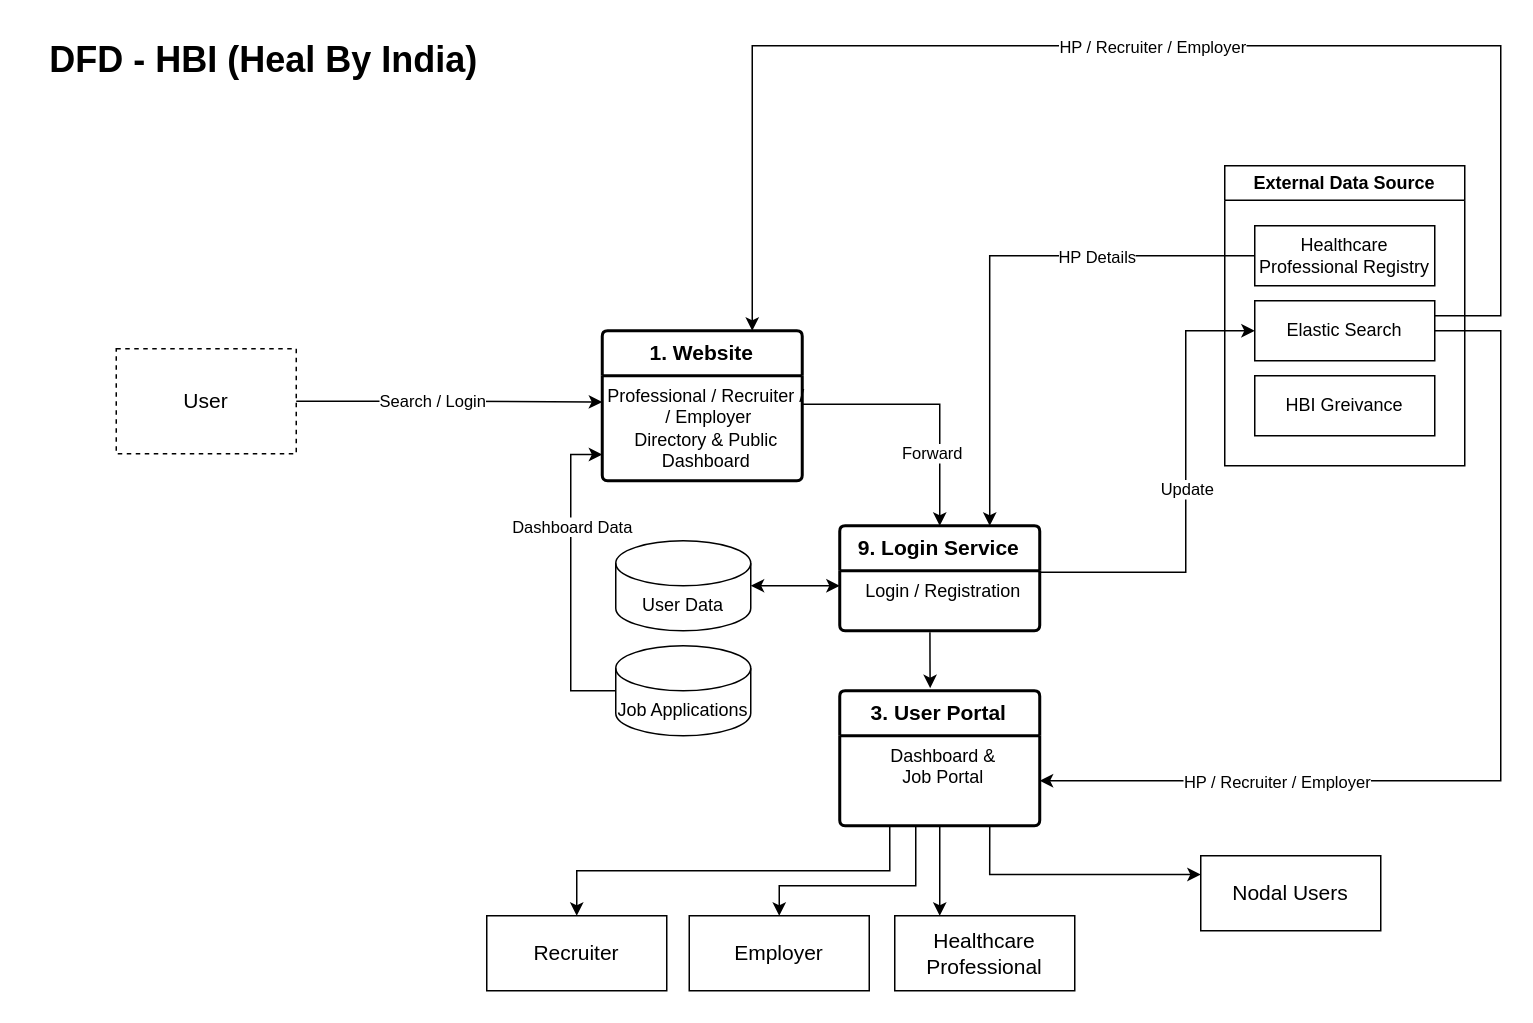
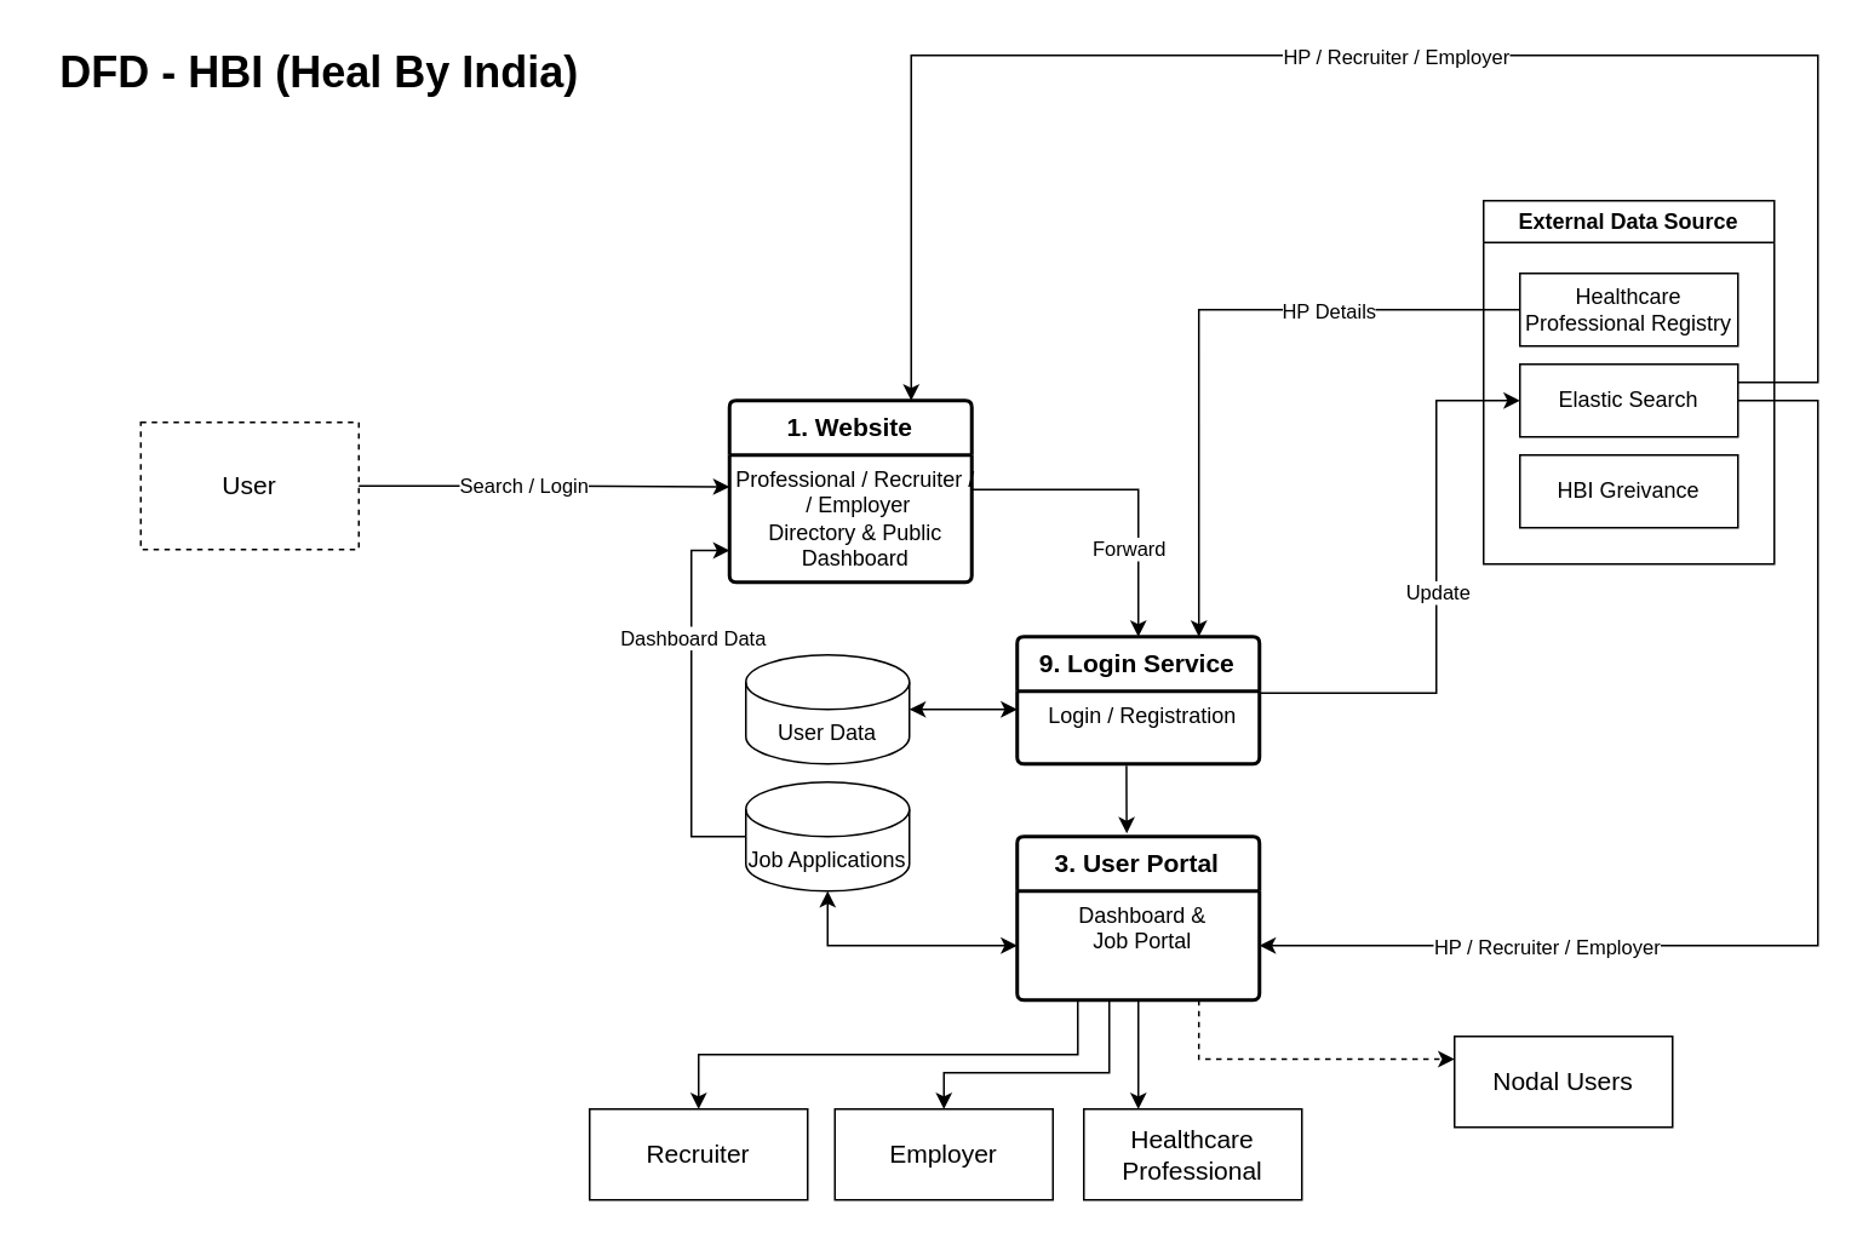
  <mxCell id="0" />
  <mxCell id="1" parent="0" />
  <mxCell id="2" value="&lt;font style=&quot;font-size: 14px;&quot;&gt;&lt;b style=&quot;&quot;&gt;1. Website&lt;/b&gt;&lt;/font&gt;" style="swimlane;childLayout=stackLayout;horizontal=1;startSize=30;horizontalStack=0;rounded=1;fontSize=14;fontStyle=0;strokeWidth=2;resizeParent=0;resizeLast=1;shadow=0;dashed=0;align=center;arcSize=4;whiteSpace=wrap;html=1;" parent="1" vertex="1"><mxGeometry x="401" y="220" width="133.33" height="100" as="geometry" /></mxCell>
  <mxCell id="3" value="Professional / Recruiter /&lt;br&gt;&amp;nbsp;/ Employer&lt;br&gt;Directory &amp;amp; Public &lt;br&gt;Dashboard" style="align=center;strokeColor=none;fillColor=none;spacingLeft=4;fontSize=12;verticalAlign=top;resizable=0;rotatable=0;part=1;html=1;" parent="2" vertex="1"><mxGeometry y="30" width="133.33" height="70" as="geometry" /></mxCell>
  <mxCell id="4" value="&lt;font style=&quot;font-size: 14px;&quot;&gt;User&lt;br&gt;&lt;/font&gt;" style="rounded=0;whiteSpace=wrap;html=1;dashed=1;" parent="1" vertex="1"><mxGeometry x="77" y="232" width="120" height="70" as="geometry" /></mxCell>
  <mxCell id="5" value="" style="endArrow=classic;html=1;rounded=0;edgeStyle=orthogonalEdgeStyle;entryX=0;entryY=0.25;entryDx=0;entryDy=0;" parent="1" target="3" edge="1" source="4"><mxGeometry relative="1" as="geometry"><mxPoint x="196" y="250" as="sourcePoint" /><mxPoint x="426" y="251" as="targetPoint" /></mxGeometry></mxCell>
  <mxCell id="6" value="User Data" style="shape=cylinder3;whiteSpace=wrap;html=1;boundedLbl=1;backgroundOutline=1;size=15;" parent="1" vertex="1"><mxGeometry x="410" y="360" width="90" height="60" as="geometry" /></mxCell>
  <mxCell id="7" value="&lt;font style=&quot;font-size: 14px;&quot;&gt;&lt;b style=&quot;&quot;&gt;9. Login Service&lt;/b&gt;&lt;/font&gt;" style="swimlane;childLayout=stackLayout;horizontal=1;startSize=30;horizontalStack=0;rounded=1;fontSize=14;fontStyle=0;strokeWidth=2;resizeParent=0;resizeLast=1;shadow=0;dashed=0;align=center;arcSize=4;whiteSpace=wrap;html=1;" parent="1" vertex="1"><mxGeometry x="559.33" y="350" width="133.33" height="70" as="geometry" /></mxCell>
  <mxCell id="8" value="Login / Registration" style="align=center;strokeColor=none;fillColor=none;spacingLeft=4;fontSize=12;verticalAlign=top;resizable=0;rotatable=0;part=1;html=1;" parent="7" vertex="1"><mxGeometry y="30" width="133.33" height="40" as="geometry" /></mxCell>
  <mxCell id="9" value="&lt;font style=&quot;font-size: 14px;&quot;&gt;&lt;b style=&quot;&quot;&gt;3. User Portal&lt;/b&gt;&lt;/font&gt;" style="swimlane;childLayout=stackLayout;horizontal=1;startSize=30;horizontalStack=0;rounded=1;fontSize=14;fontStyle=0;strokeWidth=2;resizeParent=0;resizeLast=1;shadow=0;dashed=0;align=center;arcSize=4;whiteSpace=wrap;html=1;" parent="1" vertex="1"><mxGeometry x="559.33" y="460" width="133.33" height="90" as="geometry" /></mxCell>
  <mxCell id="10" value="Dashboard &amp;amp; &lt;br&gt;Job Portal" style="align=center;strokeColor=none;fillColor=none;spacingLeft=4;fontSize=12;verticalAlign=top;resizable=0;rotatable=0;part=1;html=1;" parent="9" vertex="1"><mxGeometry y="30" width="133.33" height="60" as="geometry" /></mxCell>
  <mxCell id="11" value="&lt;font style=&quot;font-size: 24px;&quot;&gt;&lt;b&gt;DFD - HBI (Heal By India)&lt;/b&gt;&lt;/font&gt;" style="text;html=1;align=center;verticalAlign=middle;resizable=0;points=[];autosize=1;strokeColor=none;fillColor=none;" parent="1" vertex="1"><mxGeometry x="20" y="20" width="310" height="40" as="geometry" /></mxCell>
  <mxCell id="12" value="" style="endArrow=classic;html=1;rounded=0;edgeStyle=orthogonalEdgeStyle;entryX=0.5;entryY=0;entryDx=0;entryDy=0;exitX=1;exitY=0.5;exitDx=0;exitDy=0;" parent="1" source="2" target="7" edge="1"><mxGeometry relative="1" as="geometry"><mxPoint x="560" y="269.41" as="sourcePoint" /><mxPoint x="730" y="269" as="targetPoint" /><Array as="points"><mxPoint x="534" y="269" /><mxPoint x="626" y="269" /></Array></mxGeometry></mxCell>
  <mxCell id="13" value="Forward" style="edgeLabel;resizable=0;html=1;align=center;verticalAlign=middle;" parent="12" connectable="0" vertex="1"><mxGeometry relative="1" as="geometry"><mxPoint y="32" as="offset" /></mxGeometry></mxCell>
  <mxCell id="14" value="External Data Source" style="swimlane;whiteSpace=wrap;html=1;" parent="1" vertex="1"><mxGeometry x="816" y="110" width="160" height="200" as="geometry" /></mxCell>
  <mxCell id="15" value="&lt;font style=&quot;&quot;&gt;&lt;font style=&quot;font-size: 12px;&quot;&gt;Healthcare Professional Registry&lt;/font&gt;&lt;br&gt;&lt;/font&gt;" style="rounded=0;whiteSpace=wrap;html=1;" parent="14" vertex="1"><mxGeometry x="20" y="40" width="120" height="40" as="geometry" /></mxCell>
  <mxCell id="16" value="&lt;font style=&quot;&quot;&gt;Elastic Search&lt;br&gt;&lt;/font&gt;" style="rounded=0;whiteSpace=wrap;html=1;" parent="14" vertex="1"><mxGeometry x="20" y="90" width="120" height="40" as="geometry" /></mxCell>
  <mxCell id="17" value="&lt;font style=&quot;&quot;&gt;HBI Greivance&lt;br&gt;&lt;/font&gt;" style="rounded=0;whiteSpace=wrap;html=1;" vertex="1" parent="14"><mxGeometry x="20" y="140" width="120" height="40" as="geometry" /></mxCell>
  <mxCell id="18" value="" style="endArrow=classic;html=1;rounded=0;edgeStyle=orthogonalEdgeStyle;entryX=0.75;entryY=0;entryDx=0;entryDy=0;exitX=0;exitY=0.5;exitDx=0;exitDy=0;" edge="1" parent="1" source="15" target="7"><mxGeometry relative="1" as="geometry"><mxPoint x="610" y="180" as="sourcePoint" /><mxPoint x="770" y="180" as="targetPoint" /></mxGeometry></mxCell>
  <mxCell id="19" value="HP Details" style="edgeLabel;resizable=0;html=1;align=center;verticalAlign=middle;" connectable="0" vertex="1" parent="18"><mxGeometry relative="1" as="geometry"><mxPoint x="71" y="-1" as="offset" /></mxGeometry></mxCell>
  <mxCell id="20" value="" style="endArrow=classic;html=1;rounded=0;edgeStyle=orthogonalEdgeStyle;entryX=0;entryY=0.5;entryDx=0;entryDy=0;exitX=1.005;exitY=0.026;exitDx=0;exitDy=0;exitPerimeter=0;" edge="1" parent="1" source="8" target="16"><mxGeometry relative="1" as="geometry"><mxPoint x="700" y="381" as="sourcePoint" /><mxPoint x="830" y="220" as="targetPoint" /><Array as="points"><mxPoint x="700" y="381" /><mxPoint x="790" y="381" /><mxPoint x="790" y="220" /></Array></mxGeometry></mxCell>
  <mxCell id="21" value="Update" style="edgeLabel;resizable=0;html=1;align=center;verticalAlign=middle;" connectable="0" vertex="1" parent="20"><mxGeometry relative="1" as="geometry" /></mxCell>
  <mxCell id="22" value="" style="endArrow=classic;html=1;rounded=0;edgeStyle=orthogonalEdgeStyle;entryX=0.452;entryY=-0.019;entryDx=0;entryDy=0;entryPerimeter=0;exitX=0.451;exitY=1.027;exitDx=0;exitDy=0;exitPerimeter=0;" edge="1" parent="1" source="8" target="9"><mxGeometry relative="1" as="geometry"><mxPoint x="610" y="430" as="sourcePoint" /><mxPoint x="770" y="430" as="targetPoint" /></mxGeometry></mxCell>
  <mxCell id="23" value="" style="endArrow=classic;html=1;rounded=0;edgeStyle=orthogonalEdgeStyle;exitX=1;exitY=0.5;exitDx=0;exitDy=0;entryX=1;entryY=0.5;entryDx=0;entryDy=0;" edge="1" parent="1" source="16" target="10"><mxGeometry relative="1" as="geometry"><mxPoint x="960" y="220" as="sourcePoint" /><mxPoint x="1120" y="220" as="targetPoint" /><Array as="points"><mxPoint x="1000" y="220" /><mxPoint x="1000" y="520" /></Array></mxGeometry></mxCell>
  <mxCell id="24" value="HP / Recruiter / Employer" style="edgeLabel;resizable=0;html=1;align=center;verticalAlign=middle;" connectable="0" vertex="1" parent="23"><mxGeometry relative="1" as="geometry"><mxPoint x="-150" y="18" as="offset" /></mxGeometry></mxCell>
  <mxCell id="25" value="" style="endArrow=classic;html=1;rounded=0;edgeStyle=orthogonalEdgeStyle;exitX=1;exitY=0.25;exitDx=0;exitDy=0;entryX=0.75;entryY=0;entryDx=0;entryDy=0;" edge="1" parent="1" source="16" target="2"><mxGeometry relative="1" as="geometry"><mxPoint x="960" y="210" as="sourcePoint" /><mxPoint x="1080" y="50" as="targetPoint" /><Array as="points"><mxPoint x="1000" y="210" /><mxPoint x="1000" y="30" /><mxPoint x="501" y="30" /></Array></mxGeometry></mxCell>
  <mxCell id="26" value="HP / Recruiter / Employer" style="edgeLabel;resizable=0;html=1;align=center;verticalAlign=middle;" connectable="0" vertex="1" parent="25"><mxGeometry relative="1" as="geometry" /></mxCell>
  <mxCell id="27" value="" style="endArrow=classic;startArrow=classic;html=1;rounded=0;edgeStyle=orthogonalEdgeStyle;entryX=0;entryY=0.25;entryDx=0;entryDy=0;exitX=1;exitY=0.5;exitDx=0;exitDy=0;exitPerimeter=0;" edge="1" parent="1" source="6" target="8"><mxGeometry width="50" height="50" relative="1" as="geometry"><mxPoint x="483.83" y="455" as="sourcePoint" /><mxPoint x="533.83" y="405" as="targetPoint" /></mxGeometry></mxCell>
  <mxCell id="28" value="" style="endArrow=classic;html=1;rounded=0;edgeStyle=orthogonalEdgeStyle;exitX=0;exitY=0.5;exitDx=0;exitDy=0;exitPerimeter=0;entryX=0;entryY=0.75;entryDx=0;entryDy=0;" edge="1" parent="1" source="30" target="3"><mxGeometry relative="1" as="geometry"><mxPoint x="410" y="330" as="sourcePoint" /><mxPoint x="380" y="310" as="targetPoint" /><Array as="points"><mxPoint x="380" y="460" /><mxPoint x="380" y="303" /></Array></mxGeometry></mxCell>
  <mxCell id="29" value="Dashboard Data" style="edgeLabel;html=1;align=center;verticalAlign=middle;resizable=0;points=[];" vertex="1" connectable="0" parent="28"><mxGeometry x="-0.126" relative="1" as="geometry"><mxPoint y="-49" as="offset" /></mxGeometry></mxCell>
  <mxCell id="30" value="Job Applications" style="shape=cylinder3;whiteSpace=wrap;html=1;boundedLbl=1;backgroundOutline=1;size=15;" vertex="1" parent="1"><mxGeometry x="410" y="430" width="90" height="60" as="geometry" /></mxCell>
+ <mxCell id="31" value="" style="endArrow=classic;startArrow=classic;html=1;rounded=0;edgeStyle=orthogonalEdgeStyle;exitX=0;exitY=0.5;exitDx=0;exitDy=0;entryX=0.5;entryY=1;entryDx=0;entryDy=0;entryPerimeter=0;" edge="1" parent="1" source="10" target="30"><mxGeometry width="50" height="50" relative="1" as="geometry"><mxPoint x="410" y="550" as="sourcePoint" /><mxPoint x="460" y="500" as="targetPoint" /></mxGeometry></mxCell>
  <mxCell id="32" value="&lt;font style=&quot;font-size: 14px;&quot;&gt;Recruiter&lt;br&gt;&lt;/font&gt;" style="rounded=0;whiteSpace=wrap;html=1;" vertex="1" parent="1"><mxGeometry x="324" y="610" width="120" height="50" as="geometry" /></mxCell>
  <mxCell id="33" value="&lt;font style=&quot;font-size: 14px;&quot;&gt;Employer&lt;br&gt;&lt;/font&gt;" style="rounded=0;whiteSpace=wrap;html=1;" vertex="1" parent="1"><mxGeometry x="459" y="610" width="120" height="50" as="geometry" /></mxCell>
  <mxCell id="34" value="&lt;font style=&quot;font-size: 14px;&quot;&gt;Healthcare Professional&lt;br&gt;&lt;/font&gt;" style="rounded=0;whiteSpace=wrap;html=1;" vertex="1" parent="1"><mxGeometry x="596" y="610" width="120" height="50" as="geometry" /></mxCell>
  <mxCell id="35" value="&lt;font style=&quot;font-size: 14px;&quot;&gt;Nodal Users&lt;br&gt;&lt;/font&gt;" style="rounded=0;whiteSpace=wrap;html=1;" vertex="1" parent="1"><mxGeometry x="800" y="570" width="120" height="50" as="geometry" /></mxCell>
  <mxCell id="36" value="" style="endArrow=classic;html=1;rounded=0;edgeStyle=orthogonalEdgeStyle;exitX=0.25;exitY=1;exitDx=0;exitDy=0;entryX=0.5;entryY=0;entryDx=0;entryDy=0;" edge="1" parent="1" source="10" target="32"><mxGeometry relative="1" as="geometry"><mxPoint x="130" y="540" as="sourcePoint" /><mxPoint x="290" y="540" as="targetPoint" /></mxGeometry></mxCell>
  <mxCell id="37" value="" style="endArrow=classic;html=1;rounded=0;edgeStyle=orthogonalEdgeStyle;exitX=0.38;exitY=1;exitDx=0;exitDy=0;entryX=0.5;entryY=0;entryDx=0;entryDy=0;exitPerimeter=0;" edge="1" parent="1" source="10" target="33"><mxGeometry relative="1" as="geometry"><mxPoint x="603" y="560" as="sourcePoint" /><mxPoint x="394" y="620" as="targetPoint" /><Array as="points"><mxPoint x="610" y="590" /><mxPoint x="519" y="590" /></Array></mxGeometry></mxCell>
  <mxCell id="38" value="" style="endArrow=classic;html=1;rounded=0;edgeStyle=orthogonalEdgeStyle;exitX=0.5;exitY=1;exitDx=0;exitDy=0;entryX=0.25;entryY=0;entryDx=0;entryDy=0;" edge="1" parent="1" source="10" target="34"><mxGeometry relative="1" as="geometry"><mxPoint x="620" y="580" as="sourcePoint" /><mxPoint x="780" y="580" as="targetPoint" /></mxGeometry></mxCell>
- <mxCell id="39" value="" style="endArrow=classic;html=1;rounded=0;edgeStyle=orthogonalEdgeStyle;entryX=0;entryY=0.25;entryDx=0;entryDy=0;exitX=0.75;exitY=1;exitDx=0;exitDy=0;" edge="1" parent="1" source="10" target="35"><mxGeometry relative="1" as="geometry"><mxPoint x="680" y="550" as="sourcePoint" /><mxPoint x="820" y="560" as="targetPoint" /></mxGeometry></mxCell>
+ <mxCell id="39" value="" style="endArrow=classic;html=1;rounded=0;edgeStyle=orthogonalEdgeStyle;entryX=0;entryY=0.25;entryDx=0;entryDy=0;exitX=0.75;exitY=1;exitDx=0;exitDy=0;dashed=1;" edge="1" parent="1" source="10" target="35"><mxGeometry relative="1" as="geometry"><mxPoint x="680" y="550" as="sourcePoint" /><mxPoint x="820" y="560" as="targetPoint" /></mxGeometry></mxCell>
  <mxCell id="40" value="Search / Login" style="edgeLabel;html=1;align=center;verticalAlign=middle;resizable=0;points=[];" vertex="1" connectable="0" parent="1"><mxGeometry x="287" y="266" as="geometry" /></mxCell>
